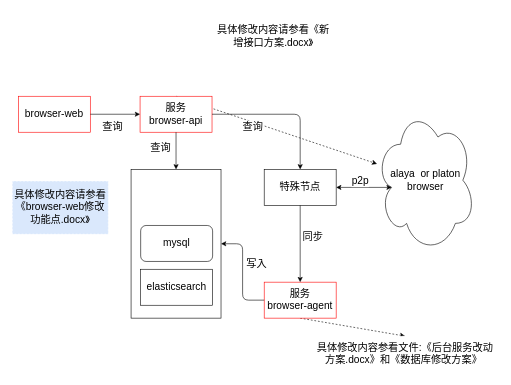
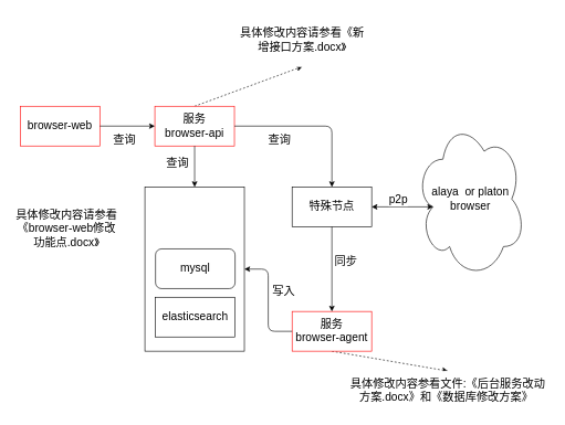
  <mxCell id="0" />
  <mxCell id="1" parent="0" />
  <mxCell id="2" value="" style="rounded=0;whiteSpace=wrap;html=1;fontSize=17;" parent="1" vertex="1"><mxGeometry x="218" y="282" width="150" height="248" as="geometry" /></mxCell>
  <mxCell id="3" value="browser-web" style="rounded=0;whiteSpace=wrap;html=1;fontSize=17;strokeColor=#FF0000;" parent="1" vertex="1"><mxGeometry x="30" y="160" width="120" height="60" as="geometry" /></mxCell>
  <mxCell id="4" style="edgeStyle=none;rounded=0;orthogonalLoop=1;jettySize=auto;html=1;exitX=0.5;exitY=1;exitDx=0;exitDy=0;entryX=0.5;entryY=0;entryDx=0;entryDy=0;dashed=1;" parent="1" source="5" target="25" edge="1"><mxGeometry relative="1" as="geometry" /></mxCell>
  <mxCell id="5" value="服务&lt;br style=&quot;font-size: 17px;&quot;&gt;browser-agent" style="rounded=0;whiteSpace=wrap;html=1;fontSize=17;strokeColor=#FF0000;" parent="1" vertex="1"><mxGeometry x="440" y="470" width="120" height="60" as="geometry" /></mxCell>
- <mxCell id="6" style="edgeStyle=none;rounded=0;orthogonalLoop=1;jettySize=auto;html=1;exitX=0.5;exitY=0;exitDx=0;exitDy=0;dashed=1;fontSize=18;" parent="1" source="7" target="21" edge="1"><mxGeometry relative="1" as="geometry" /></mxCell>
+ <mxCell id="6" style="edgeStyle=none;rounded=0;orthogonalLoop=1;jettySize=auto;html=1;exitX=0.5;exitY=0;exitDx=0;exitDy=0;entryX=0.5;entryY=1;entryDx=0;entryDy=0;dashed=1;fontSize=18;" parent="1" source="7" target="26" edge="1"><mxGeometry relative="1" as="geometry" /></mxCell>
  <mxCell id="7" value="服务&lt;br style=&quot;font-size: 17px;&quot;&gt;browser-api" style="rounded=0;whiteSpace=wrap;html=1;fontSize=17;strokeColor=#FF0000;" parent="1" vertex="1"><mxGeometry x="233" y="160" width="120" height="60" as="geometry" /></mxCell>
  <mxCell id="8" value="特殊节点" style="rounded=0;whiteSpace=wrap;html=1;fontSize=17;" parent="1" vertex="1"><mxGeometry x="440" y="282" width="120" height="60" as="geometry" /></mxCell>
  <mxCell id="9" value="mysql" style="whiteSpace=wrap;html=1;fontSize=17;rounded=1;" parent="1" vertex="1"><mxGeometry x="234" y="375.5" width="120" height="60" as="geometry" /></mxCell>
  <mxCell id="10" value="" style="endArrow=classic;html=1;exitX=1;exitY=0.5;exitDx=0;exitDy=0;entryX=0;entryY=0.5;entryDx=0;entryDy=0;fontSize=17;" parent="1" source="3" target="7" edge="1"><mxGeometry width="50" height="50" relative="1" as="geometry"><mxPoint x="100" y="540" as="sourcePoint" /><mxPoint x="350" y="240" as="targetPoint" /></mxGeometry></mxCell>
  <mxCell id="11" value="查询" style="text;html=1;resizable=0;points=[];align=center;verticalAlign=middle;labelBackgroundColor=#ffffff;fontSize=17;" parent="10" vertex="1" connectable="0"><mxGeometry x="-0.174" y="-1" relative="1" as="geometry"><mxPoint x="2" y="19" as="offset" /></mxGeometry></mxCell>
  <mxCell id="12" value="" style="endArrow=classic;html=1;exitX=0.5;exitY=1;exitDx=0;exitDy=0;entryX=0.5;entryY=0;entryDx=0;entryDy=0;edgeStyle=orthogonalEdgeStyle;fontSize=17;" parent="1" source="8" target="5" edge="1"><mxGeometry width="50" height="50" relative="1" as="geometry"><mxPoint x="380" y="540" as="sourcePoint" /><mxPoint x="390" y="490" as="targetPoint" /></mxGeometry></mxCell>
  <mxCell id="13" value="同步" style="text;html=1;resizable=0;points=[];align=center;verticalAlign=middle;labelBackgroundColor=#ffffff;fontSize=17;" parent="12" vertex="1" connectable="0"><mxGeometry x="-0.183" y="-3" relative="1" as="geometry"><mxPoint x="23" as="offset" /></mxGeometry></mxCell>
  <mxCell id="14" value="" style="endArrow=classic;html=1;exitX=0;exitY=0.5;exitDx=0;exitDy=0;edgeStyle=orthogonalEdgeStyle;fontSize=17;entryX=1;entryY=0.5;entryDx=0;entryDy=0;" parent="1" source="5" target="2" edge="1"><mxGeometry width="50" height="50" relative="1" as="geometry"><mxPoint x="603" y="440" as="sourcePoint" /><mxPoint x="368" y="468" as="targetPoint" /></mxGeometry></mxCell>
  <mxCell id="15" value="写入" style="text;html=1;resizable=0;points=[];align=center;verticalAlign=middle;labelBackgroundColor=#ffffff;fontSize=17;" parent="14" vertex="1" connectable="0"><mxGeometry x="0.133" y="-5" relative="1" as="geometry"><mxPoint x="17" y="-2.5" as="offset" /></mxGeometry></mxCell>
  <mxCell id="16" value="" style="endArrow=classic;html=1;exitX=0.5;exitY=1;exitDx=0;exitDy=0;edgeStyle=orthogonalEdgeStyle;entryX=0.5;entryY=0;entryDx=0;entryDy=0;fontSize=17;" parent="1" source="7" target="2" edge="1"><mxGeometry width="50" height="50" relative="1" as="geometry"><mxPoint x="438" y="230" as="sourcePoint" /><mxPoint x="778" y="300" as="targetPoint" /></mxGeometry></mxCell>
  <mxCell id="17" value="查询" style="text;html=1;resizable=0;points=[];align=center;verticalAlign=middle;labelBackgroundColor=#ffffff;fontSize=17;" parent="16" vertex="1" connectable="0"><mxGeometry x="-0.174" y="-1" relative="1" as="geometry"><mxPoint x="-26" y="-1" as="offset" /></mxGeometry></mxCell>
  <mxCell id="18" value="" style="endArrow=classic;html=1;exitX=1;exitY=0.5;exitDx=0;exitDy=0;edgeStyle=orthogonalEdgeStyle;entryX=0.5;entryY=0;entryDx=0;entryDy=0;fontSize=17;" parent="1" source="7" target="8" edge="1"><mxGeometry width="50" height="50" relative="1" as="geometry"><mxPoint x="303" y="610" as="sourcePoint" /><mxPoint x="303" y="450" as="targetPoint" /></mxGeometry></mxCell>
  <mxCell id="19" value="查询" style="text;html=1;resizable=0;points=[];align=center;verticalAlign=middle;labelBackgroundColor=#ffffff;fontSize=17;" parent="18" vertex="1" connectable="0"><mxGeometry x="0.18" y="1" relative="1" as="geometry"><mxPoint x="-74" y="21" as="offset" /></mxGeometry></mxCell>
  <mxCell id="20" value="elasticsearch" style="rounded=0;whiteSpace=wrap;html=1;fontSize=17;" parent="1" vertex="1"><mxGeometry x="234" y="448.5" width="120" height="60" as="geometry" /></mxCell>
  <mxCell id="21" value="alaya&amp;nbsp; or platon&lt;br style=&quot;font-size: 17px;&quot;&gt;browser" style="ellipse;shape=cloud;whiteSpace=wrap;html=1;fontSize=17;" parent="1" vertex="1"><mxGeometry x="626" y="180" width="166" height="240" as="geometry" /></mxCell>
  <mxCell id="22" value="" style="endArrow=classic;startArrow=classic;html=1;exitX=1;exitY=0.5;exitDx=0;exitDy=0;entryX=0.16;entryY=0.55;entryDx=0;entryDy=0;entryPerimeter=0;fontSize=17;" parent="1" source="8" target="21" edge="1"><mxGeometry width="50" height="50" relative="1" as="geometry"><mxPoint x="570" y="410" as="sourcePoint" /><mxPoint x="620" y="360" as="targetPoint" /></mxGeometry></mxCell>
  <mxCell id="23" value="p2p" style="edgeLabel;html=1;align=center;verticalAlign=middle;resizable=0;points=[];fontSize=17;" parent="22" vertex="1" connectable="0"><mxGeometry x="0.269" y="1" relative="1" as="geometry"><mxPoint x="-20" y="-11" as="offset" /></mxGeometry></mxCell>
- <mxCell id="24" value="具体修改内容请参看《browser-web修改功能点.docx》" style="rounded=0;whiteSpace=wrap;html=1;fontSize=17;strokeColor=#FFFFFF;dashed=1;fillColor=#dae8fc;" parent="1" vertex="1"><mxGeometry x="20" y="301.5" width="160" height="88.5" as="geometry" /></mxCell>
+ <mxCell id="24" value="具体修改内容请参看《browser-web修改功能点.docx》" style="rounded=0;whiteSpace=wrap;html=1;fontSize=17;strokeColor=#FFFFFF;dashed=1;" parent="1" vertex="1"><mxGeometry x="20" y="301.5" width="160" height="88.5" as="geometry" /></mxCell>
  <mxCell id="25" value="具体修改内容参看文件:《后台服务改动方案.docx》和《数据库修改方案》&amp;nbsp;" style="rounded=0;whiteSpace=wrap;html=1;fontSize=17;strokeColor=#FFFFFF;dashed=1;" parent="1" vertex="1"><mxGeometry x="520" y="560" width="310" height="60" as="geometry" /></mxCell>
- <mxCell id="26" value="具体修改内容请参看《新增接口方案.docx》" style="rounded=0;whiteSpace=wrap;html=1;fontSize=17;strokeColor=#FFFFFF;dashed=1;" parent="1" vertex="1"><mxGeometry x="360" y="20" width="191" height="80" as="geometry" /></mxCell>
+ <mxCell id="26" value="具体修改内容请参看《新增接口方案.docx》" style="rounded=0;whiteSpace=wrap;html=1;fontSize=17;strokeColor=#FFFFFF;dashed=0;" parent="1" vertex="1"><mxGeometry x="360" y="20" width="191" height="80" as="geometry" /></mxCell>
